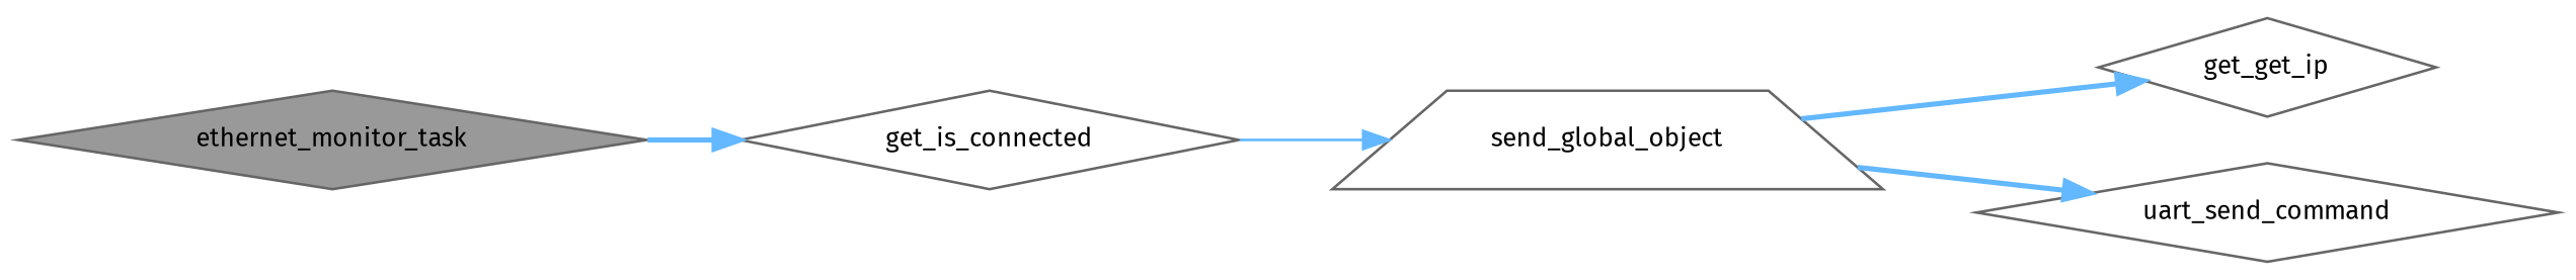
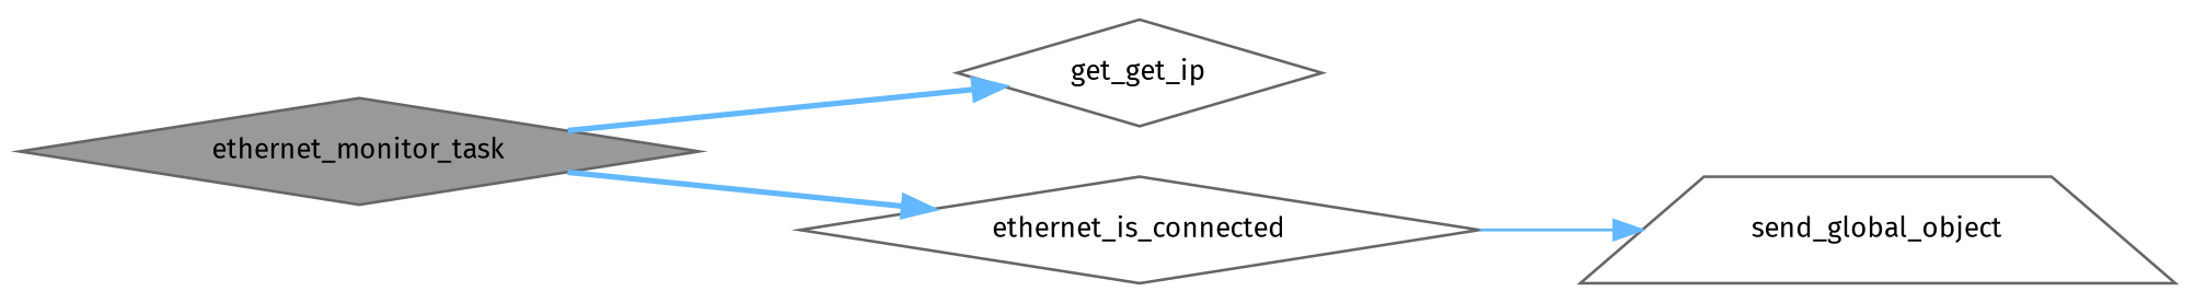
  digraph {
    fontname="Fira Sans"
    rankdir=LR
    node [color=grey40 fillcolor=white fontname="Fira Sans" fontsize=10 shape=diamond style=filled]
    edge [color=steelblue1 fontname="Fira Sans" fontsize=10 labelfontname=Helvetica labelfontsize=10 style=bold]
    n1 [color=gray40 fillcolor=grey60 fontcolor=black height=0.2 label=ethernet_monitor_task width=0.4]
    n2 [height=0.2 label=get_get_ip width=0.4]
-   n3 [height=0.2 label=get_is_connected width=0.4]
+   n3 [height=0.2 label=ethernet_is_connected width=0.4]
    n4 [height=0.2 label=send_global_object shape=trapezium width=0.4]
-   n5 [height=0.2 label=uart_send_command width=0.4]
-   n4 -> n2
+   n1 -> n2
    n1 -> n3
    n3 -> n4 [style=solid]
-   n4 -> n5
  }
